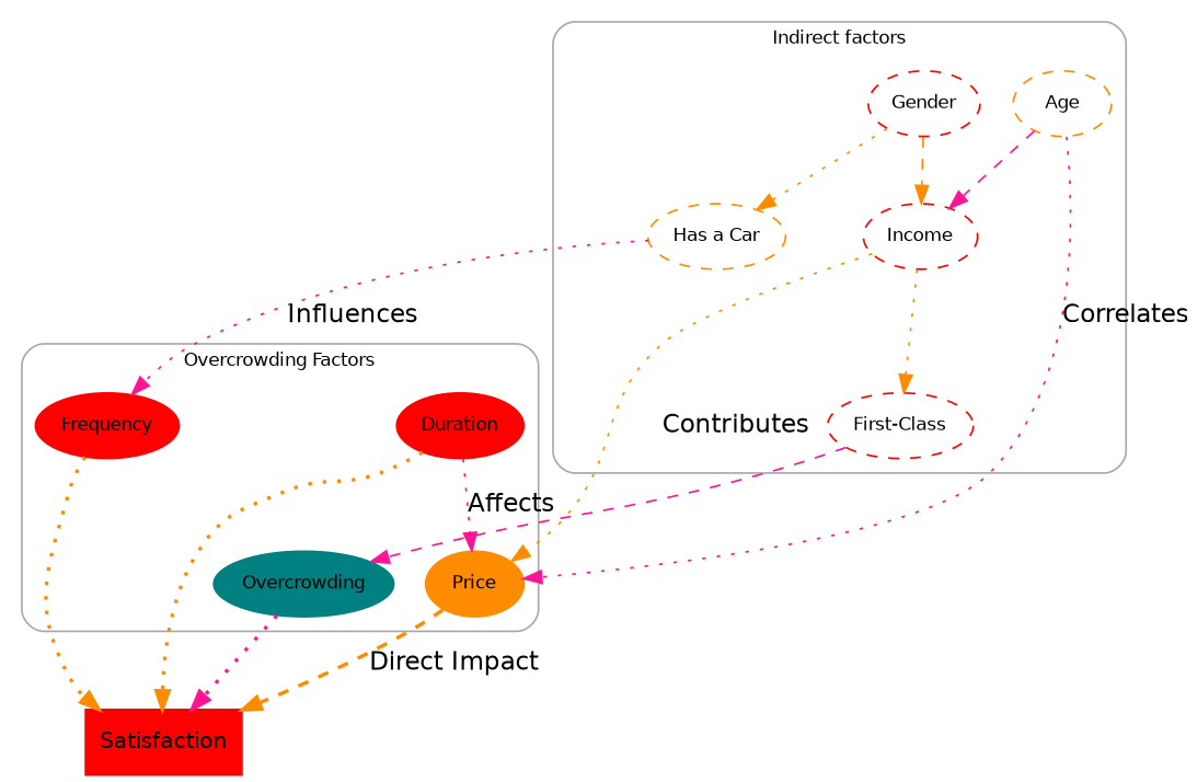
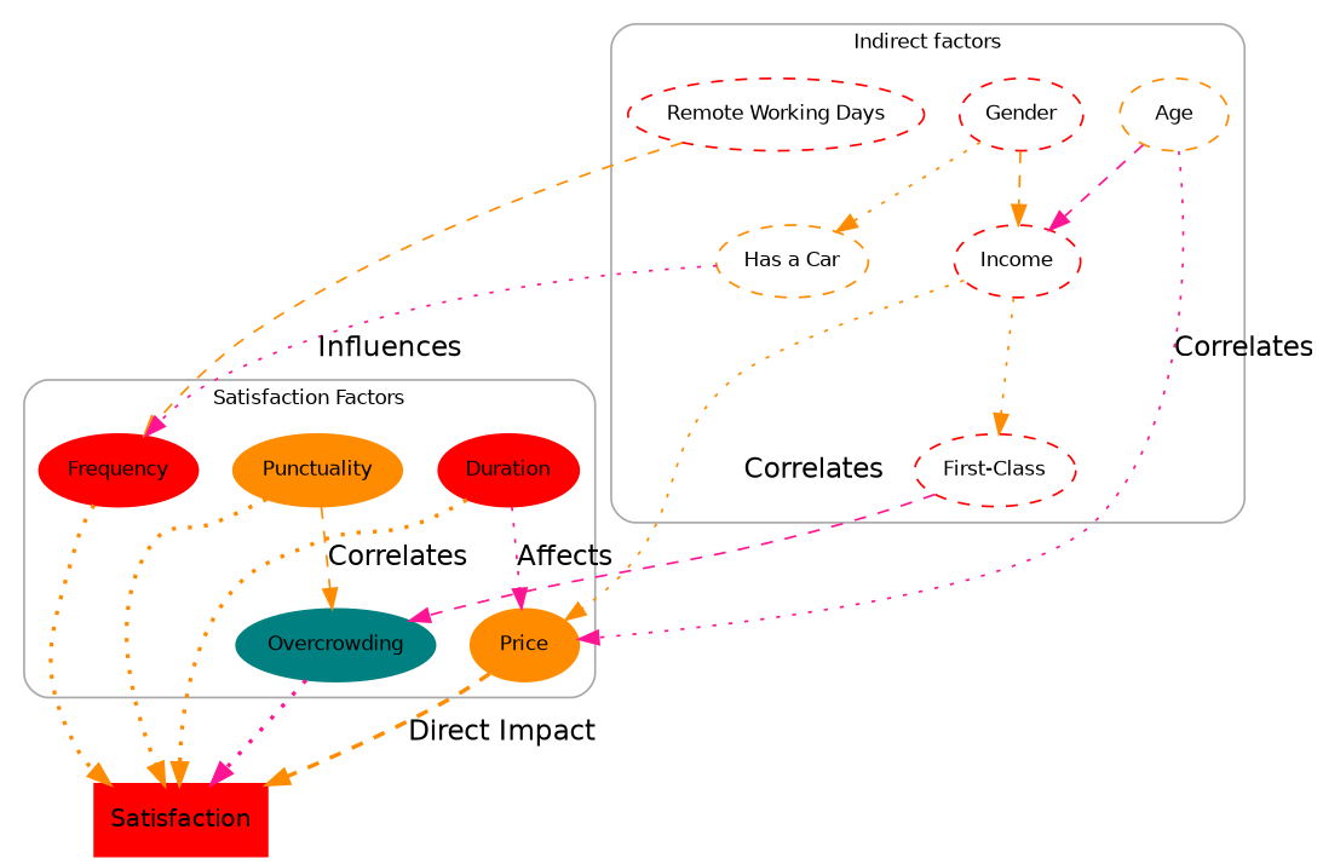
  digraph {
    fontname="DejaVu Sans"
    rankdir=TB
    node [color=red fontname="DejaVu Sans" fontsize=10 shape=ellipse style=dashed]
    edge [color=darkorange fontname="DejaVu Sans" style=dotted]
    n1 [color=darkorange label=Age]
    n2 [label=Gender]
    n3 [label=Income]
+   n4 [label="Remote Working Days"]
    n5 [color=darkorange label="Has a Car"]
    n6 [label="First-Class"]
    n7 [color=darkorange label=Price style=filled]
+   n8 [color=darkorange label=Punctuality style=filled]
    n9 [label=Duration style=filled]
    n10 [label=Frequency style=filled]
    n11 [color=teal label=Overcrowding style=filled]
    n12 [fontsize=12 label=Satisfaction shape=box style=filled]
    subgraph cluster_1 {
      color=darkgray
      fontsize=10
      label="Indirect factors"
      style=rounded
      n1
      n2
      n3
+     n4
      n5
      n6
    }
    subgraph cluster_2 {
      color=darkgray
      fontsize=10
-     label="Overcrowding Factors"
+     label="Satisfaction Factors"
      style=rounded
      n7
+     n8
      n9
      n10
      n11
    }
    n1 -> n3 [color=deeppink style=dashed]
    n1 -> n7 [color=deeppink label=Correlates]
    n2 -> n3 [style=dashed]
    n2 -> n5
    n3 -> n6
-   n3 -> n7 [label=Contributes]
+   n3 -> n7 [label=Correlates]
+   n4 -> n10 [style=dashed]
    n5 -> n10 [color=deeppink label=Influences]
    n6 -> n11 [color=deeppink style=dashed]
    n7 -> n12 [label="Direct Impact" penwidth=2 style=dashed]
+   n8 -> n11 [label=Correlates style=dashed]
+   n8 -> n12 [penwidth=2]
    n9 -> n7 [color=deeppink label=Affects]
    n9 -> n12 [penwidth=2]
    n10 -> n12 [penwidth=2]
    n11 -> n12 [color=deeppink penwidth=2]
  }
